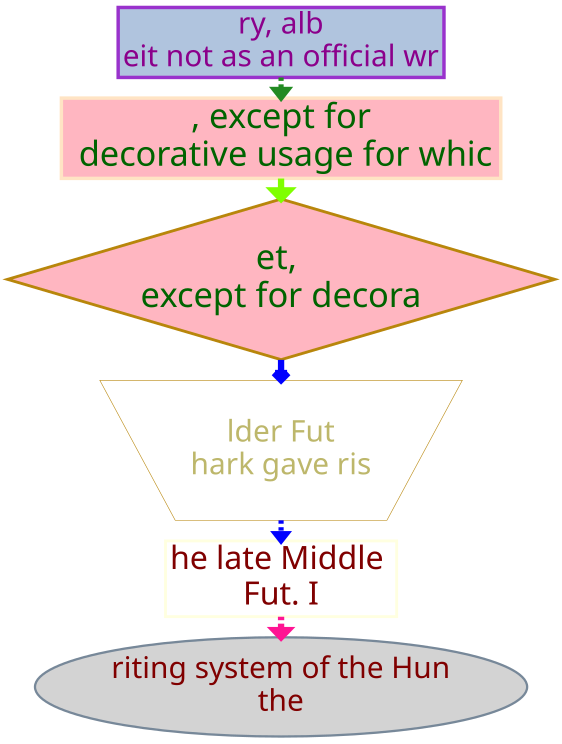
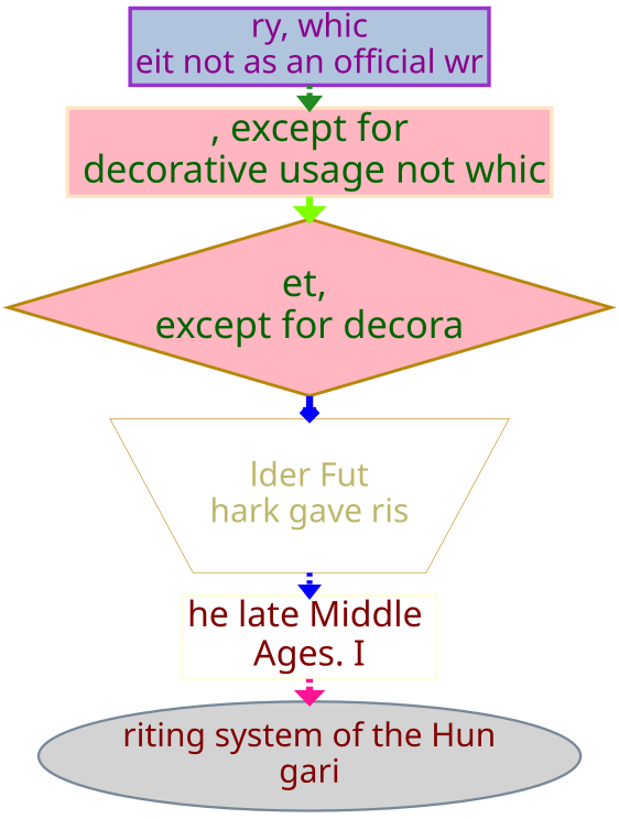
  strict digraph {
    labeljust=r
    node [color=darkgoldenrod fillcolor=lightpink fontcolor="#006400" fontname="Standard Symbols PS" fontsize=52 penwidth=6 shape=box style=filled]
    edge [arrowhead=normal arrowsize=1.25 color=blue penwidth=11 style=dashed]
-   n1 [color=bisque fontsize=60 height=1.9444 label=", except for\n decorative usage for whic" width=9.8611]
+   n1 [color=bisque fontsize=60 height=1.9444 label=", except for\n decorative usage not whic" width=9.8611]
    n2 [fontsize=60 height=3.8889 label="et, \nexcept for decora" penwidth=5 shape=diamond width=13.25]
-   n3 [color=darkorchid fillcolor=lightsteelblue fontcolor="#8B008B" height=1.6944 label="ry, alb\neit not as an official wr" width=7.3889]
+   n3 [color=darkorchid fillcolor=lightsteelblue fontcolor="#8B008B" height=1.6944 label="ry, whic\neit not as an official wr" width=7.3889]
    n4 [fillcolor=lightblue fontcolor="#BDB76B" height=3.3889 label="lder Fut\nhark gave ris" penwidth=1 shape=invtrapezium width=8.7778 style=""]
-   n5 [color=lightyellow fillcolor=white fontcolor="#800000" fontsize=56 height=1.8333 label="he late Middle \nFut. I" penwidth=5 width=5.3472]
-   n6 [color=lightslategray fillcolor=lightgrey fontcolor="#800000" height=2.3963 label="riting system of the Hun\nthe" penwidth=4 peripheries=1 shape=ellipse width=11.078]
+   n5 [color=lightyellow fillcolor=white fontcolor="#800000" fontsize=56 height=1.8333 label="he late Middle \nAges. I" penwidth=5 width=5.3472]
+   n6 [color=lightslategray fillcolor=lightgrey fontcolor="#800000" height=2.3963 label="riting system of the Hun\ngari" penwidth=4 peripheries=1 shape=ellipse width=11.078]
    n1 -> n2 [arrowsize=1.5 color=chartreuse style=bold]
    n2 -> n4 [arrowhead=open style=bold]
    n3 -> n1 [arrowsize=1.5 color=forestgreen penwidth=9]
    n4 -> n5 [penwidth=9]
    n5 -> n6 [color=deeppink]
  }
